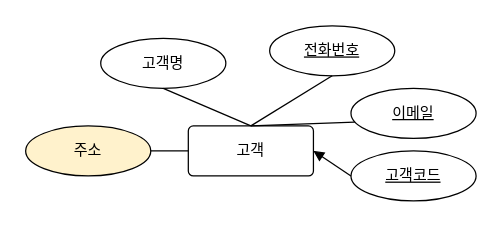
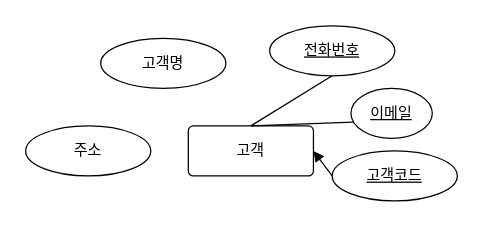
  <mxCell id="0" />
  <mxCell id="1" parent="0" />
  <mxCell id="2" value="고객" style="rounded=1;arcSize=10;whiteSpace=wrap;html=1;align=center;" parent="1" vertex="1"><mxGeometry x="150" y="100" width="100" height="40" as="geometry" /></mxCell>
  <mxCell id="3" value="고객명" style="ellipse;whiteSpace=wrap;html=1;align=center;" parent="1" vertex="1"><mxGeometry x="80" y="30" width="100" height="40" as="geometry" /></mxCell>
- <mxCell id="4" value="" style="endArrow=none;html=1;rounded=0;exitX=0.5;exitY=1;exitDx=0;exitDy=0;entryX=0.5;entryY=0;entryDx=0;entryDy=0;" parent="1" source="3" target="2" edge="1"><mxGeometry relative="1" as="geometry"><mxPoint x="130" y="140" as="sourcePoint" /><mxPoint x="290" y="140" as="targetPoint" /></mxGeometry></mxCell>
  <mxCell id="5" value="전화번호" style="ellipse;whiteSpace=wrap;html=1;align=center;fontStyle=4;" parent="1" vertex="1"><mxGeometry x="215" y="20" width="100" height="40" as="geometry" /></mxCell>
  <mxCell id="6" value="" style="endArrow=none;html=1;rounded=0;exitX=0.5;exitY=1;exitDx=0;exitDy=0;" parent="1" source="5" edge="1"><mxGeometry relative="1" as="geometry"><mxPoint x="140" y="80" as="sourcePoint" /><mxPoint x="200" y="100" as="targetPoint" /></mxGeometry></mxCell>
- <mxCell id="7" value="이메일" style="ellipse;whiteSpace=wrap;html=1;align=center;fontStyle=4;" parent="1" vertex="1"><mxGeometry x="280" y="70" width="100" height="40" as="geometry" /></mxCell>
+ <mxCell id="7" value="이메일" style="ellipse;whiteSpace=wrap;html=1;align=center;fontStyle=4;" parent="1" vertex="1"><mxGeometry x="280" y="70" width="65" height="40" as="geometry" /></mxCell>
  <mxCell id="8" value="" style="endArrow=none;html=1;rounded=0;exitX=0.03;exitY=0.675;exitDx=0;exitDy=0;exitPerimeter=0;entryX=0.5;entryY=0;entryDx=0;entryDy=0;" parent="1" source="7" target="2" edge="1"><mxGeometry relative="1" as="geometry"><mxPoint x="270" y="80" as="sourcePoint" /><mxPoint x="210" y="110" as="targetPoint" /></mxGeometry></mxCell>
- <mxCell id="9" value="고객코드" style="ellipse;whiteSpace=wrap;html=1;align=center;fontStyle=4;" parent="1" vertex="1"><mxGeometry x="280" y="120" width="100" height="40" as="geometry" /></mxCell>
+ <mxCell id="9" value="고객코드" style="ellipse;whiteSpace=wrap;html=1;align=center;fontStyle=4;" parent="1" vertex="1"><mxGeometry x="265" y="120" width="100" height="40" as="geometry" /></mxCell>
  <mxCell id="10" value="" style="endArrow=block;html=1;rounded=0;exitX=0;exitY=0.5;exitDx=0;exitDy=0;entryX=1;entryY=0.5;entryDx=0;entryDy=0;" edge="1" parent="1" source="9" target="2"><mxGeometry relative="1" as="geometry"><mxPoint x="293" y="107" as="sourcePoint" /><mxPoint x="210" y="110" as="targetPoint" /></mxGeometry></mxCell>
- <mxCell id="11" value="주소" style="ellipse;whiteSpace=wrap;html=1;align=center;fillColor=#fff2cc;" vertex="1" parent="1"><mxGeometry x="20" y="100" width="100" height="40" as="geometry" /></mxCell>
- <mxCell id="12" value="" style="endArrow=none;html=1;rounded=0;exitX=1;exitY=0.5;exitDx=0;exitDy=0;entryX=0;entryY=0.5;entryDx=0;entryDy=0;" edge="1" parent="1" source="11" target="2"><mxGeometry relative="1" as="geometry"><mxPoint x="140" y="80" as="sourcePoint" /><mxPoint x="210" y="110" as="targetPoint" /><Array as="points" /></mxGeometry></mxCell>
+ <mxCell id="11" value="주소" style="ellipse;whiteSpace=wrap;html=1;align=center;" vertex="1" parent="1"><mxGeometry x="20" y="100" width="100" height="40" as="geometry" /></mxCell>
